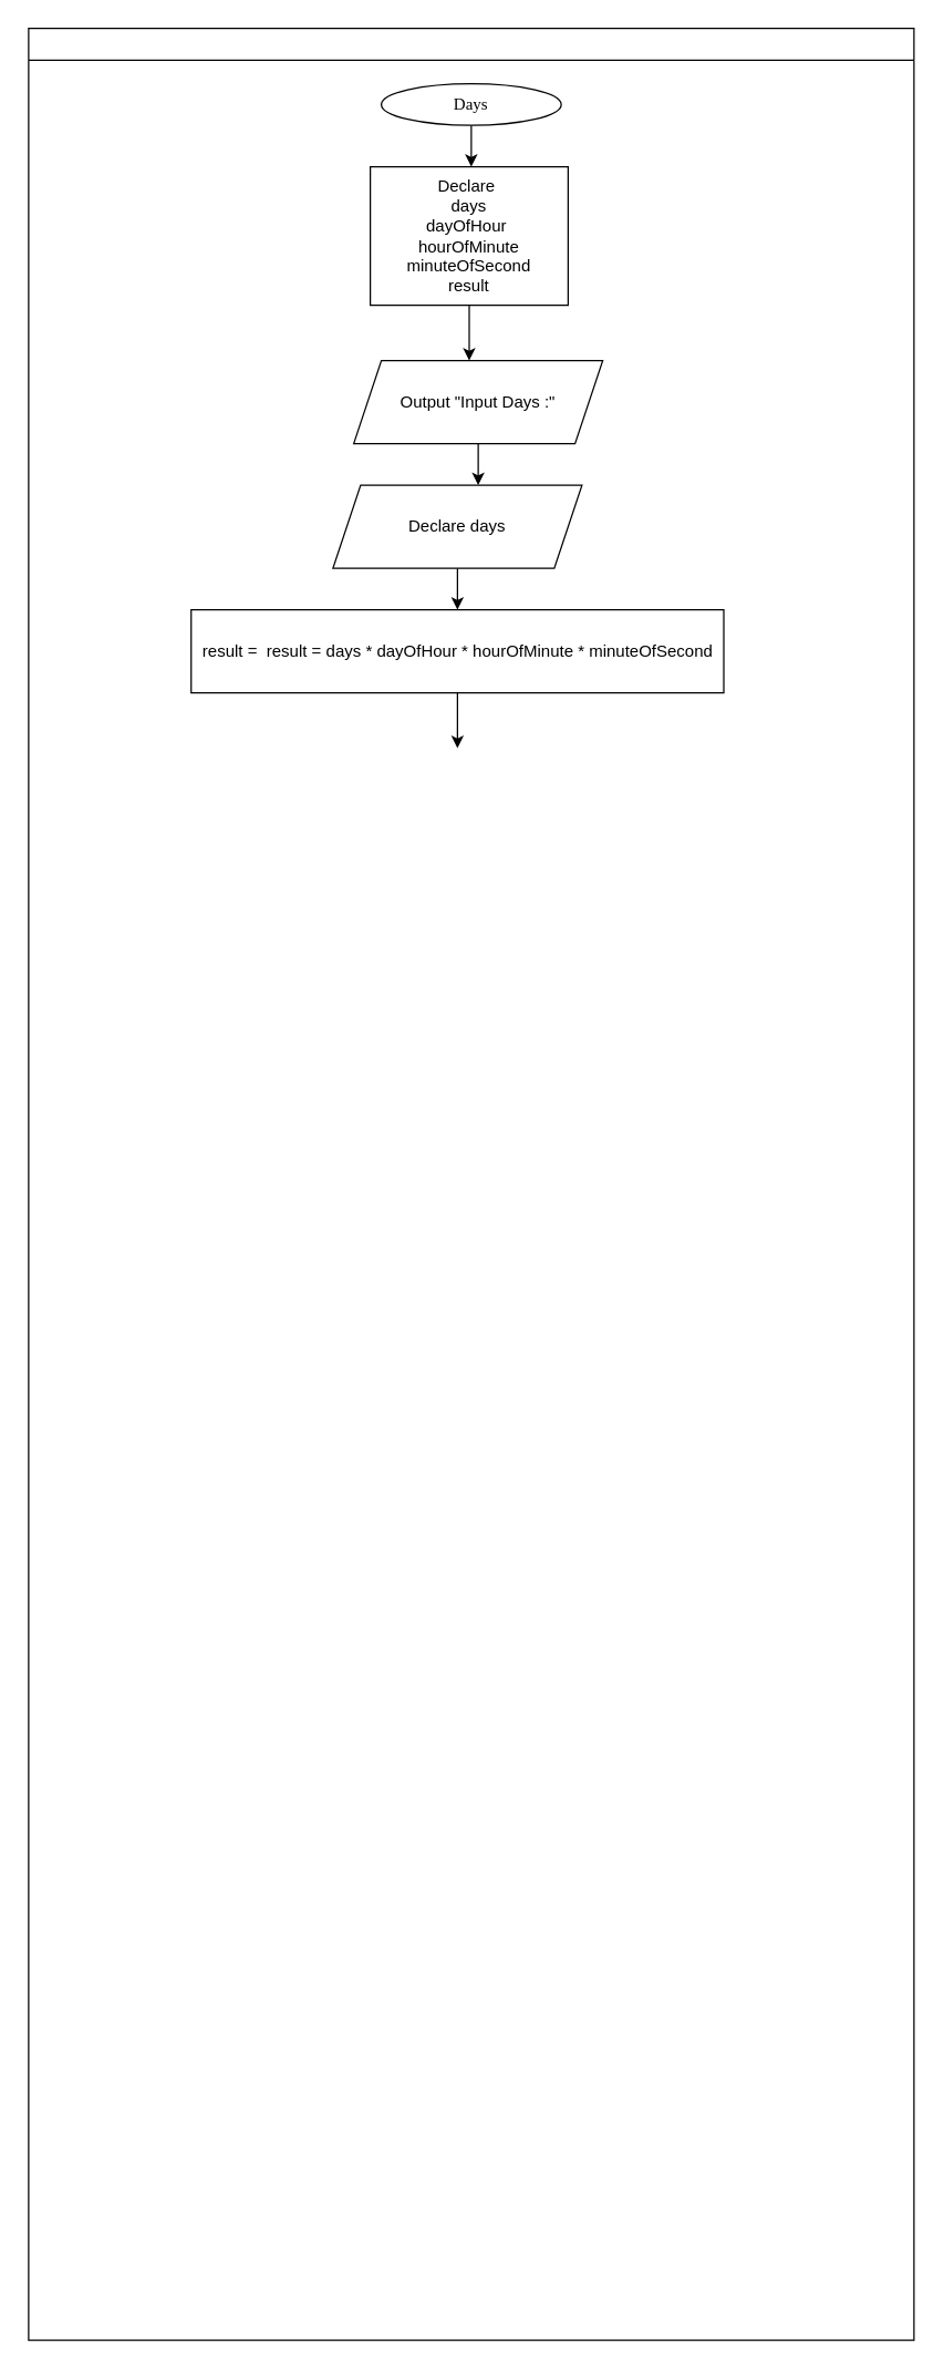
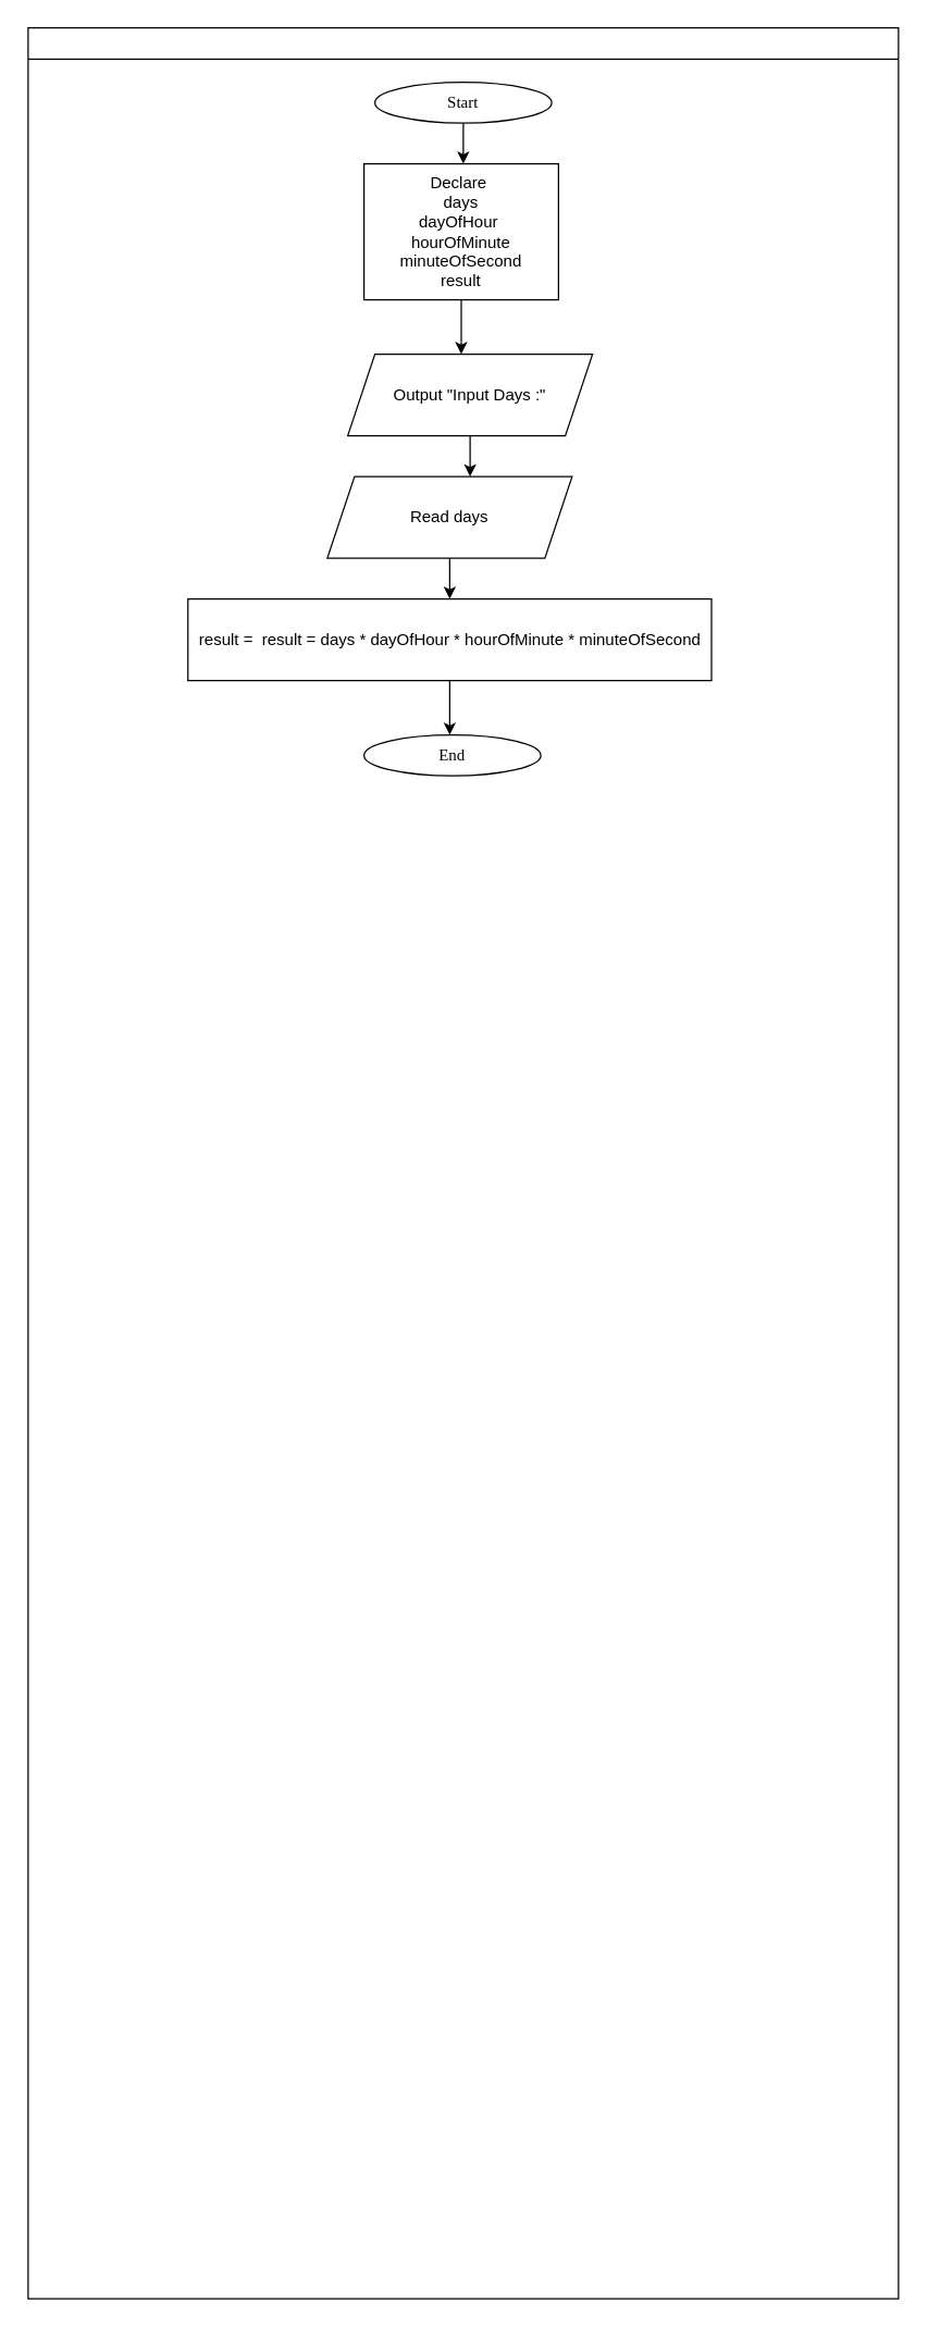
  <mxCell id="0" />
  <mxCell id="1" parent="0" />
  <mxCell id="2" value="" style="swimlane;fontFamily=Sarabun;fontSource=https%3A%2F%2Ffonts.googleapis.com%2Fcss%3Ffamily%3DSarabun;align=left;" parent="1" vertex="1"><mxGeometry x="20" y="20" width="640" height="1670" as="geometry" /></mxCell>
  <mxCell id="3" style="edgeStyle=orthogonalEdgeStyle;rounded=0;orthogonalLoop=1;jettySize=auto;html=1;" edge="1" parent="2" source="4"><mxGeometry relative="1" as="geometry"><mxPoint x="320" y="100" as="targetPoint" /></mxGeometry></mxCell>
- <mxCell id="4" value="&lt;font data-font-src=&quot;https://fonts.googleapis.com/css?family=Sarabun&quot; face=&quot;Sarabun&quot;&gt;Days&lt;/font&gt;" style="ellipse;whiteSpace=wrap;html=1;" parent="2" vertex="1"><mxGeometry x="255" y="40" width="130" height="30" as="geometry" /></mxCell>
+ <mxCell id="4" value="&lt;font data-font-src=&quot;https://fonts.googleapis.com/css?family=Sarabun&quot; face=&quot;Sarabun&quot;&gt;Start&lt;/font&gt;" style="ellipse;whiteSpace=wrap;html=1;" parent="2" vertex="1"><mxGeometry x="255" y="40" width="130" height="30" as="geometry" /></mxCell>
+ <mxCell id="5" value="&lt;font face=&quot;Sarabun&quot;&gt;End&lt;/font&gt;" style="ellipse;whiteSpace=wrap;html=1;" parent="2" vertex="1"><mxGeometry x="247" y="520" width="130" height="30" as="geometry" /></mxCell>
  <mxCell id="6" style="edgeStyle=orthogonalEdgeStyle;rounded=0;orthogonalLoop=1;jettySize=auto;html=1;" edge="1" parent="2" source="7"><mxGeometry relative="1" as="geometry"><mxPoint x="318.5" y="240" as="targetPoint" /></mxGeometry></mxCell>
  <mxCell id="7" value="Declare&amp;nbsp;&lt;div&gt;days&lt;/div&gt;&lt;div&gt;dayOfHour&amp;nbsp;&lt;/div&gt;&lt;div&gt;hourOfMinute minuteOfSecond&lt;/div&gt;&lt;div&gt;result&lt;/div&gt;" style="rounded=0;whiteSpace=wrap;html=1;align=center;" vertex="1" parent="2"><mxGeometry x="247" y="100" width="143" height="100" as="geometry" /></mxCell>
  <mxCell id="8" style="edgeStyle=orthogonalEdgeStyle;rounded=0;orthogonalLoop=1;jettySize=auto;html=1;" edge="1" parent="2" source="9"><mxGeometry relative="1" as="geometry"><mxPoint x="325" y="330" as="targetPoint" /></mxGeometry></mxCell>
  <mxCell id="9" value="Output &quot;Input Days :&quot;" style="shape=parallelogram;perimeter=parallelogramPerimeter;whiteSpace=wrap;html=1;fixedSize=1;" vertex="1" parent="2"><mxGeometry x="235" y="240" width="180" height="60" as="geometry" /></mxCell>
  <mxCell id="10" style="edgeStyle=orthogonalEdgeStyle;rounded=0;orthogonalLoop=1;jettySize=auto;html=1;" edge="1" parent="2" source="11"><mxGeometry relative="1" as="geometry"><mxPoint x="310" y="420" as="targetPoint" /></mxGeometry></mxCell>
- <mxCell id="11" value="Declare days" style="shape=parallelogram;perimeter=parallelogramPerimeter;whiteSpace=wrap;html=1;fixedSize=1;" vertex="1" parent="2"><mxGeometry x="220" y="330" width="180" height="60" as="geometry" /></mxCell>
+ <mxCell id="11" value="Read days" style="shape=parallelogram;perimeter=parallelogramPerimeter;whiteSpace=wrap;html=1;fixedSize=1;" vertex="1" parent="2"><mxGeometry x="220" y="330" width="180" height="60" as="geometry" /></mxCell>
  <mxCell id="12" style="edgeStyle=orthogonalEdgeStyle;rounded=0;orthogonalLoop=1;jettySize=auto;html=1;" edge="1" parent="2" source="13"><mxGeometry relative="1" as="geometry"><mxPoint x="310" y="520" as="targetPoint" /></mxGeometry></mxCell>
  <mxCell id="13" value="result =&amp;nbsp;&amp;nbsp;result = days * dayOfHour * hourOfMinute * minuteOfSecond" style="rounded=0;whiteSpace=wrap;html=1;" vertex="1" parent="2"><mxGeometry x="117.5" y="420" width="385" height="60" as="geometry" /></mxCell>
